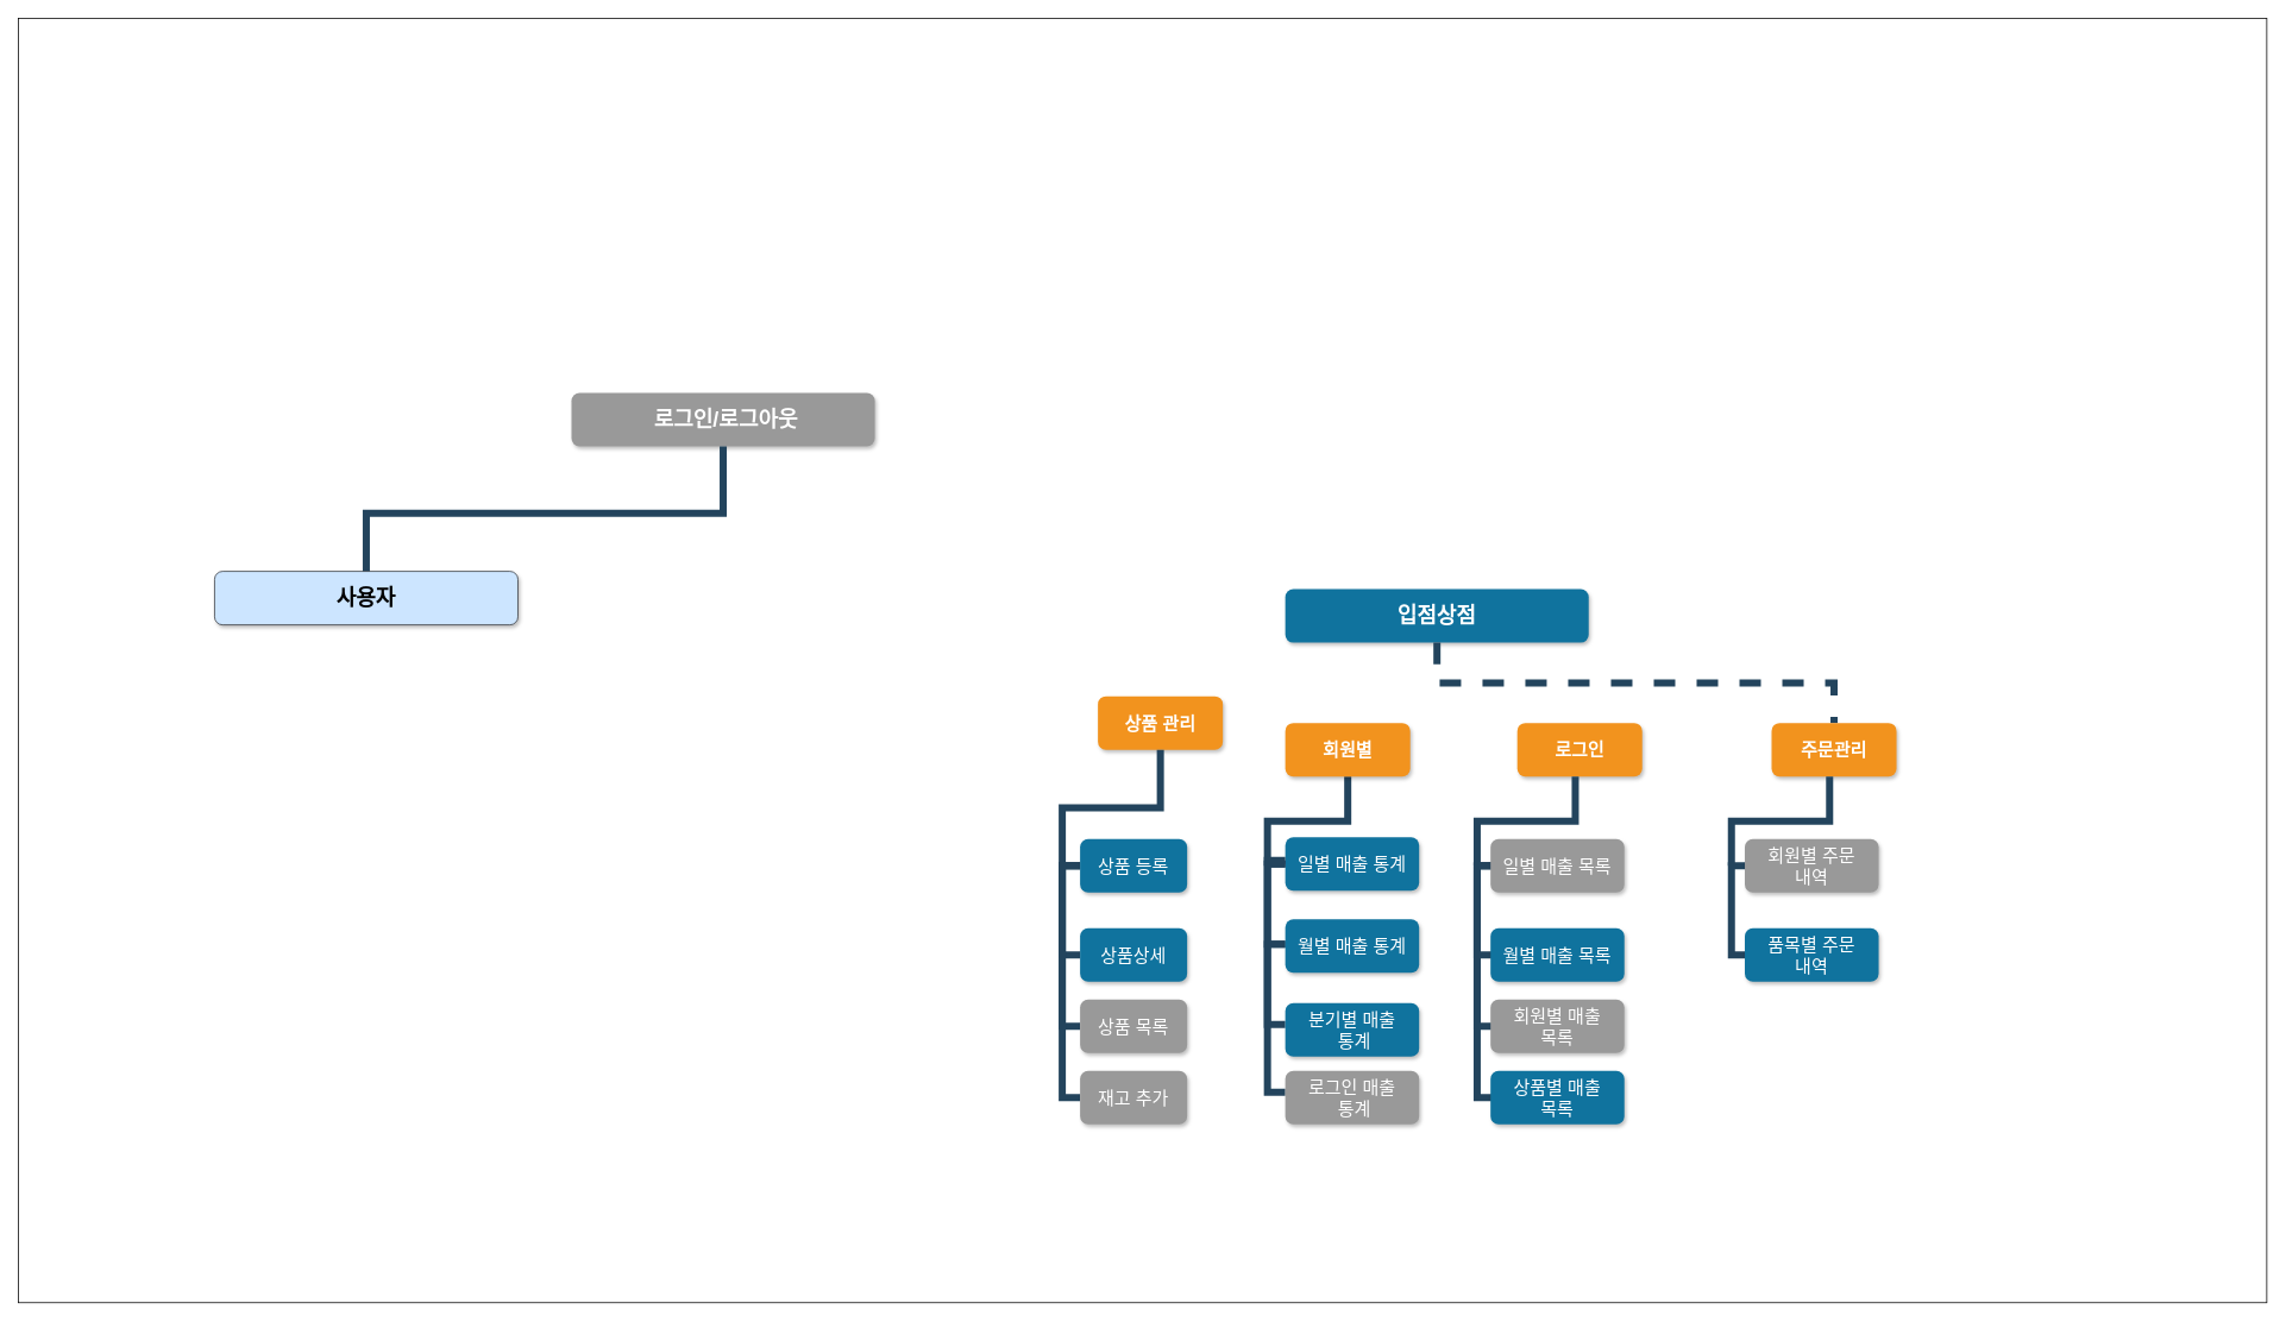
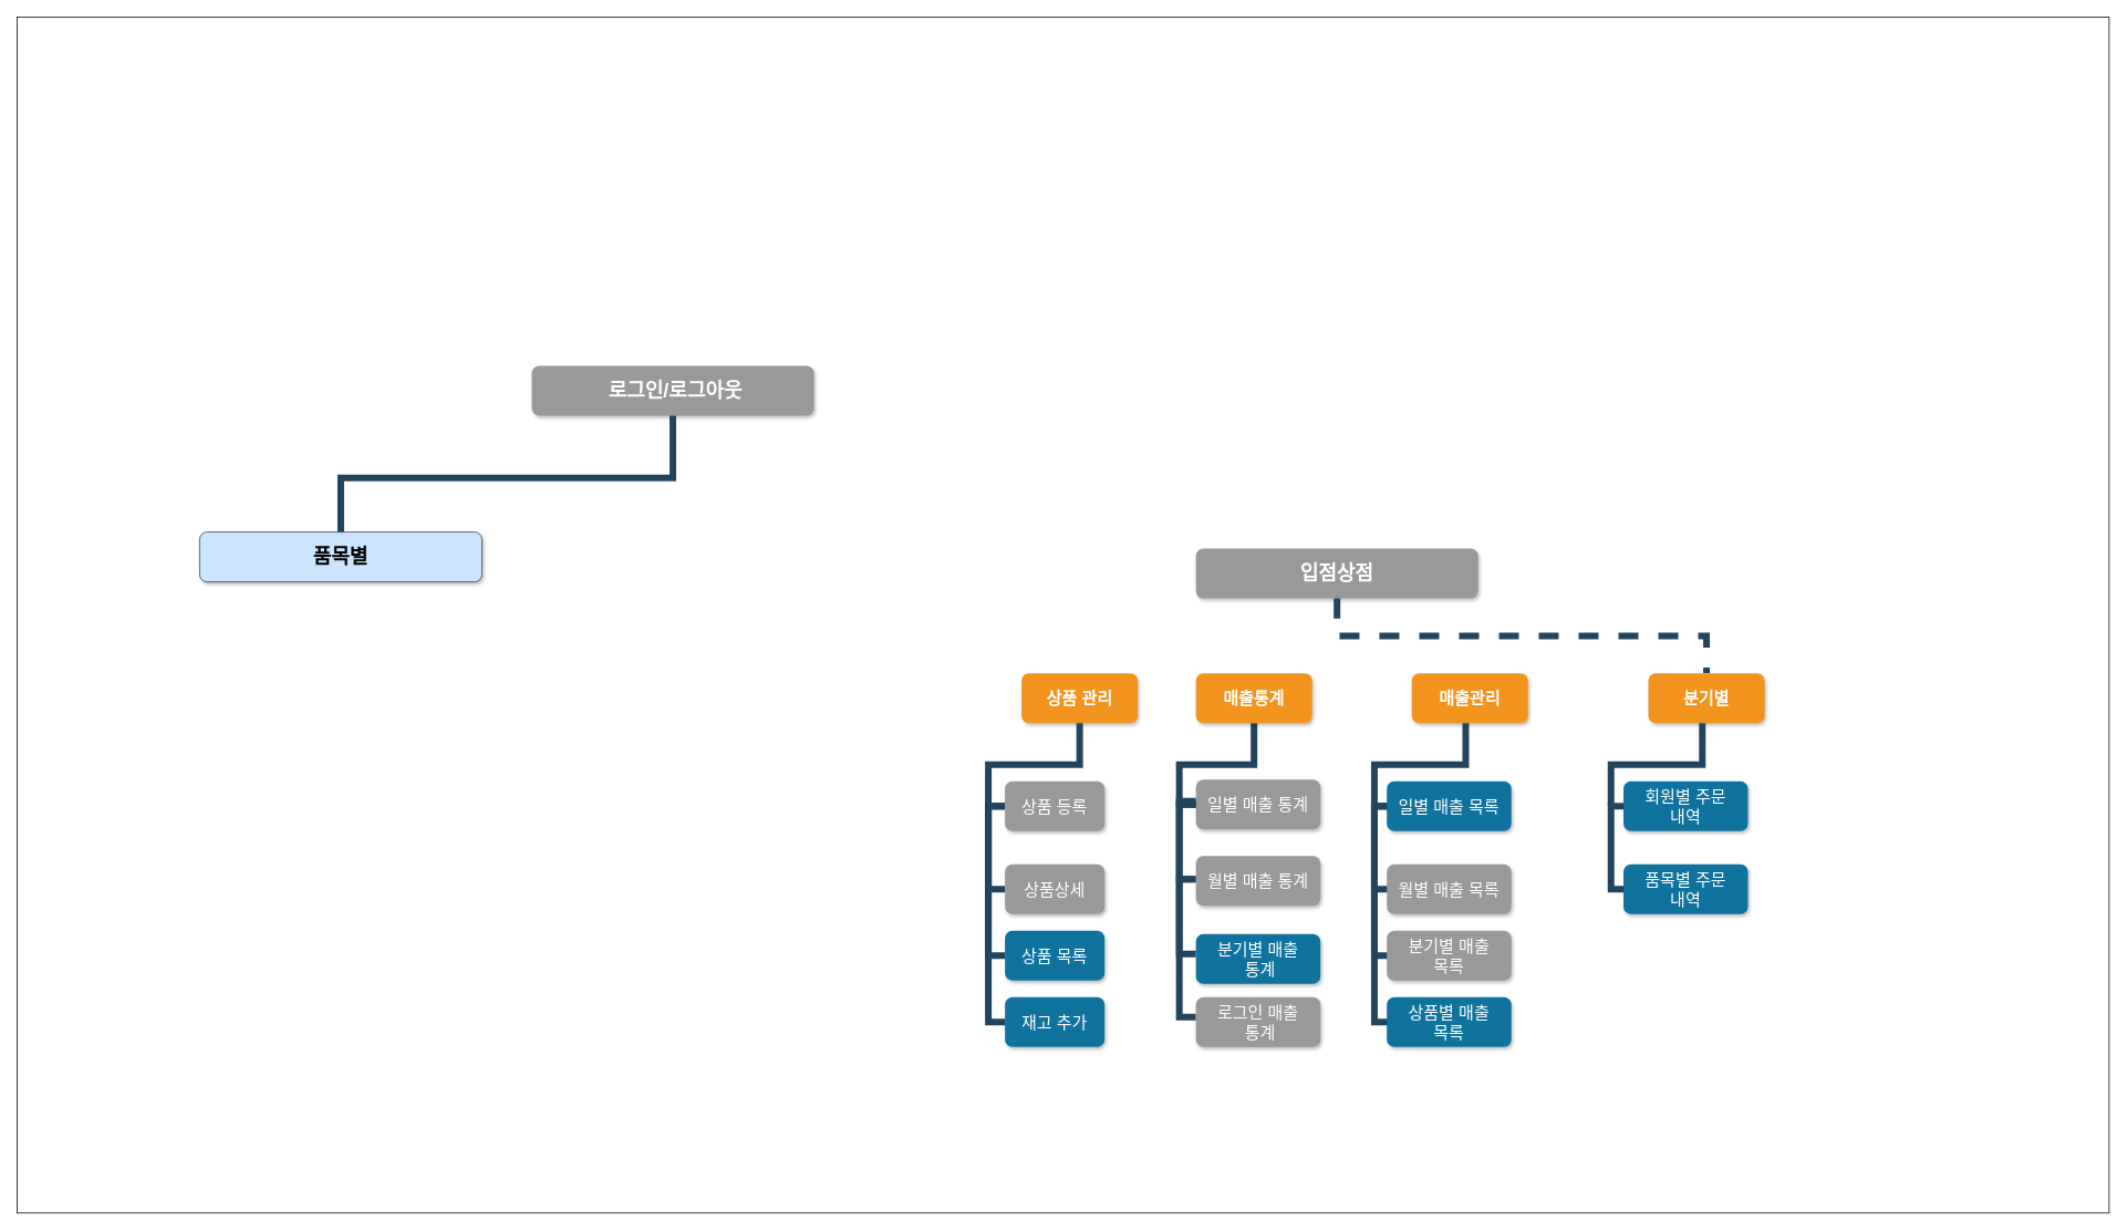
  <mxCell id="0" />
  <mxCell id="1" parent="0" />
  <mxCell id="2" value="" style="rounded=0;whiteSpace=wrap;html=1;fontSize=20;" vertex="1" parent="1"><mxGeometry x="20" y="20" width="2520" height="1440" as="geometry" /></mxCell>
- <mxCell id="3" value="입점상점" style="whiteSpace=wrap;rounded=1;shadow=1;fillColor=#10739E;strokeColor=none;fontColor=#FFFFFF;fontStyle=1;fontSize=24" parent="1" vertex="1"><mxGeometry x="1440" y="660" width="340" height="60" as="geometry" /></mxCell>
- <mxCell id="4" value="상품 관리" style="whiteSpace=wrap;rounded=1;fillColor=#F2931E;strokeColor=none;shadow=1;fontColor=#FFFFFF;fontStyle=1;fontSize=20;" parent="1" vertex="1"><mxGeometry x="1230" y="780" width="140" height="60" as="geometry" /></mxCell>
- <mxCell id="5" value="일별 매출 통계" style="whiteSpace=wrap;rounded=1;fillColor=#10739e;strokeColor=none;shadow=1;fontColor=#FFFFFF;fontStyle=0;fontSize=20;" parent="1" vertex="1"><mxGeometry x="1440" y="938" width="150" height="60" as="geometry" /></mxCell>
+ <mxCell id="3" value="입점상점" style="whiteSpace=wrap;rounded=1;shadow=1;fillColor=#999999;strokeColor=none;fontColor=#FFFFFF;fontStyle=1;fontSize=24;" parent="1" vertex="1"><mxGeometry x="1440" y="660" width="340" height="60" as="geometry" /></mxCell>
+ <mxCell id="4" value="상품 관리" style="whiteSpace=wrap;rounded=1;fillColor=#F2931E;strokeColor=none;shadow=1;fontColor=#FFFFFF;fontStyle=1;fontSize=20;" parent="1" vertex="1"><mxGeometry x="1230" y="810" width="140" height="60" as="geometry" /></mxCell>
+ <mxCell id="5" value="일별 매출 통계" style="whiteSpace=wrap;rounded=1;fillColor=#999999;strokeColor=none;shadow=1;fontColor=#FFFFFF;fontStyle=0;fontSize=20;" parent="1" vertex="1"><mxGeometry x="1440" y="938" width="150" height="60" as="geometry" /></mxCell>
  <mxCell id="6" value="" style="edgeStyle=elbowEdgeStyle;elbow=vertical;rounded=0;fontColor=#000000;endArrow=none;endFill=0;strokeWidth=8;strokeColor=#23445D;" parent="1" source="4" edge="1"><mxGeometry width="100" height="100" relative="1" as="geometry"><mxPoint x="1090" y="930" as="sourcePoint" /><mxPoint x="1190" y="970" as="targetPoint" /></mxGeometry></mxCell>
  <mxCell id="7" value="" style="edgeStyle=elbowEdgeStyle;elbow=horizontal;rounded=0;fontColor=#000000;endArrow=none;endFill=0;strokeWidth=8;strokeColor=#23445D;" parent="1" edge="1"><mxGeometry width="100" height="100" relative="1" as="geometry"><mxPoint x="1210" y="970" as="sourcePoint" /><mxPoint x="1210" y="1070" as="targetPoint" /><Array as="points"><mxPoint x="1190" y="1020" /></Array></mxGeometry></mxCell>
  <mxCell id="8" value="" style="edgeStyle=elbowEdgeStyle;elbow=horizontal;rounded=0;fontColor=#000000;endArrow=none;endFill=0;strokeWidth=8;strokeColor=#23445D;" parent="1" edge="1"><mxGeometry width="100" height="100" relative="1" as="geometry"><mxPoint x="1210" y="970" as="sourcePoint" /><mxPoint x="1210" y="1150" as="targetPoint" /><Array as="points"><mxPoint x="1190" y="1040" /></Array></mxGeometry></mxCell>
  <mxCell id="9" value="" style="edgeStyle=elbowEdgeStyle;elbow=horizontal;rounded=0;fontColor=#000000;endArrow=none;endFill=0;strokeWidth=8;strokeColor=#23445D;" parent="1" edge="1"><mxGeometry width="100" height="100" relative="1" as="geometry"><mxPoint x="1210" y="970" as="sourcePoint" /><mxPoint x="1210" y="1230" as="targetPoint" /><Array as="points"><mxPoint x="1190" y="1070" /></Array></mxGeometry></mxCell>
  <mxCell id="10" value="" style="edgeStyle=elbowEdgeStyle;elbow=vertical;rounded=0;fontColor=#000000;endArrow=none;endFill=0;strokeWidth=8;strokeColor=#23445D;exitX=0.5;exitY=1;exitDx=0;exitDy=0;" parent="1" source="18" edge="1"><mxGeometry width="100" height="100" relative="1" as="geometry"><mxPoint x="1598.5" y="870" as="sourcePoint" /><mxPoint x="1420" y="970" as="targetPoint" /></mxGeometry></mxCell>
  <mxCell id="11" value="" style="edgeStyle=elbowEdgeStyle;elbow=horizontal;rounded=0;fontColor=#000000;endArrow=none;endFill=0;strokeWidth=8;strokeColor=#23445D;" parent="1" target="5" edge="1"><mxGeometry width="100" height="100" relative="1" as="geometry"><mxPoint x="1440" y="968" as="sourcePoint" /><mxPoint x="1430" y="1068" as="targetPoint" /><Array as="points"><mxPoint x="1420" y="1018" /></Array></mxGeometry></mxCell>
  <mxCell id="12" value="" style="edgeStyle=elbowEdgeStyle;elbow=horizontal;rounded=0;fontColor=#000000;endArrow=none;endFill=0;strokeWidth=8;strokeColor=#23445D;" parent="1" edge="1"><mxGeometry width="100" height="100" relative="1" as="geometry"><mxPoint x="1440" y="968" as="sourcePoint" /><mxPoint x="1440" y="1058" as="targetPoint" /><Array as="points"><mxPoint x="1420" y="1058" /></Array></mxGeometry></mxCell>
  <mxCell id="13" value=" 로그인/로그아웃" style="whiteSpace=wrap;rounded=1;shadow=1;fillColor=#999999;strokeColor=none;fontColor=#FFFFFF;fontStyle=1;fontSize=24;" vertex="1" parent="1"><mxGeometry x="640" y="440" width="340" height="60" as="geometry" /></mxCell>
- <mxCell id="14" value="상품 등록" style="whiteSpace=wrap;rounded=1;fillColor=#10739e;strokeColor=none;shadow=1;fontColor=#FFFFFF;fontStyle=0;fontSize=20;" vertex="1" parent="1"><mxGeometry x="1210" y="940" width="120" height="60" as="geometry" /></mxCell>
- <mxCell id="15" value="상품상세" style="whiteSpace=wrap;rounded=1;fillColor=#10739e;strokeColor=none;shadow=1;fontColor=#FFFFFF;fontStyle=0;fontSize=20;" vertex="1" parent="1"><mxGeometry x="1210" y="1040" width="120" height="60" as="geometry" /></mxCell>
- <mxCell id="16" value="상품 목록" style="whiteSpace=wrap;rounded=1;fillColor=#999999;strokeColor=none;shadow=1;fontColor=#FFFFFF;fontStyle=0;fontSize=20;" vertex="1" parent="1"><mxGeometry x="1210" y="1120" width="120" height="60" as="geometry" /></mxCell>
- <mxCell id="17" value="재고 추가" style="whiteSpace=wrap;rounded=1;fillColor=#999999;strokeColor=none;shadow=1;fontColor=#FFFFFF;fontStyle=0;fontSize=20;" vertex="1" parent="1"><mxGeometry x="1210" y="1200" width="120" height="60" as="geometry" /></mxCell>
- <mxCell id="18" value="회원별" style="whiteSpace=wrap;rounded=1;fillColor=#F2931E;strokeColor=none;shadow=1;fontColor=#FFFFFF;fontStyle=1;fontSize=20;" vertex="1" parent="1"><mxGeometry x="1440" y="810" width="140" height="60" as="geometry" /></mxCell>
+ <mxCell id="14" value="상품 등록" style="whiteSpace=wrap;rounded=1;fillColor=#999999;strokeColor=none;shadow=1;fontColor=#FFFFFF;fontStyle=0;fontSize=20;" vertex="1" parent="1"><mxGeometry x="1210" y="940" width="120" height="60" as="geometry" /></mxCell>
+ <mxCell id="15" value="상품상세" style="whiteSpace=wrap;rounded=1;fillColor=#999999;strokeColor=none;shadow=1;fontColor=#FFFFFF;fontStyle=0;fontSize=20;" vertex="1" parent="1"><mxGeometry x="1210" y="1040" width="120" height="60" as="geometry" /></mxCell>
+ <mxCell id="16" value="상품 목록" style="whiteSpace=wrap;rounded=1;fillColor=#10739e;strokeColor=none;shadow=1;fontColor=#FFFFFF;fontStyle=0;fontSize=20;" vertex="1" parent="1"><mxGeometry x="1210" y="1120" width="120" height="60" as="geometry" /></mxCell>
+ <mxCell id="17" value="재고 추가" style="whiteSpace=wrap;rounded=1;fillColor=#10739e;strokeColor=none;shadow=1;fontColor=#FFFFFF;fontStyle=0;fontSize=20;" vertex="1" parent="1"><mxGeometry x="1210" y="1200" width="120" height="60" as="geometry" /></mxCell>
+ <mxCell id="18" value="매출통계" style="whiteSpace=wrap;rounded=1;fillColor=#F2931E;strokeColor=none;shadow=1;fontColor=#FFFFFF;fontStyle=1;fontSize=20;" vertex="1" parent="1"><mxGeometry x="1440" y="810" width="140" height="60" as="geometry" /></mxCell>
  <mxCell id="19" value="" style="edgeStyle=elbowEdgeStyle;elbow=horizontal;rounded=0;fontColor=#000000;endArrow=none;endFill=0;strokeWidth=8;strokeColor=#23445D;" edge="1" parent="1"><mxGeometry width="100" height="100" relative="1" as="geometry"><mxPoint x="1440" y="1058" as="sourcePoint" /><mxPoint x="1440" y="1148" as="targetPoint" /><Array as="points"><mxPoint x="1420" y="1148" /></Array></mxGeometry></mxCell>
- <mxCell id="20" value="로그인" style="whiteSpace=wrap;rounded=1;fillColor=#F2931E;strokeColor=none;shadow=1;fontColor=#FFFFFF;fontStyle=1;fontSize=20;" vertex="1" parent="1"><mxGeometry x="1700" y="810" width="140" height="60" as="geometry" /></mxCell>
+ <mxCell id="20" value="매출관리" style="whiteSpace=wrap;rounded=1;fillColor=#F2931E;strokeColor=none;shadow=1;fontColor=#FFFFFF;fontStyle=1;fontSize=20;" vertex="1" parent="1"><mxGeometry x="1700" y="810" width="140" height="60" as="geometry" /></mxCell>
  <mxCell id="21" value="" style="edgeStyle=elbowEdgeStyle;elbow=vertical;rounded=0;fontColor=#000000;endArrow=none;endFill=0;strokeWidth=8;strokeColor=#23445D;" edge="1" parent="1"><mxGeometry width="100" height="100" relative="1" as="geometry"><mxPoint x="1765" y="870" as="sourcePoint" /><mxPoint x="1655" y="970" as="targetPoint" /></mxGeometry></mxCell>
  <mxCell id="22" value="" style="edgeStyle=elbowEdgeStyle;elbow=horizontal;rounded=0;fontColor=#000000;endArrow=none;endFill=0;strokeWidth=8;strokeColor=#23445D;" edge="1" parent="1"><mxGeometry width="100" height="100" relative="1" as="geometry"><mxPoint x="1675" y="970" as="sourcePoint" /><mxPoint x="1675" y="1070" as="targetPoint" /><Array as="points"><mxPoint x="1655" y="1020" /></Array></mxGeometry></mxCell>
  <mxCell id="23" value="" style="edgeStyle=elbowEdgeStyle;elbow=horizontal;rounded=0;fontColor=#000000;endArrow=none;endFill=0;strokeWidth=8;strokeColor=#23445D;" edge="1" parent="1"><mxGeometry width="100" height="100" relative="1" as="geometry"><mxPoint x="1675" y="970" as="sourcePoint" /><mxPoint x="1675" y="1150" as="targetPoint" /><Array as="points"><mxPoint x="1655" y="1040" /></Array></mxGeometry></mxCell>
  <mxCell id="24" value="" style="edgeStyle=elbowEdgeStyle;elbow=horizontal;rounded=0;fontColor=#000000;endArrow=none;endFill=0;strokeWidth=8;strokeColor=#23445D;" edge="1" parent="1"><mxGeometry width="100" height="100" relative="1" as="geometry"><mxPoint x="1675" y="970" as="sourcePoint" /><mxPoint x="1675" y="1230" as="targetPoint" /><Array as="points"><mxPoint x="1655" y="1070" /></Array></mxGeometry></mxCell>
  <mxCell id="25" value="" style="edgeStyle=elbowEdgeStyle;elbow=vertical;rounded=0;fontColor=#000000;endArrow=none;endFill=0;strokeWidth=8;strokeColor=#23445D;exitX=0.5;exitY=1;exitDx=0;exitDy=0;entryX=0.5;entryY=0;entryDx=0;entryDy=0;dashed=1;" edge="1" parent="1" source="3" target="35"><mxGeometry width="100" height="100" relative="1" as="geometry"><mxPoint x="1620" y="730" as="sourcePoint" /><mxPoint x="2260" y="806" as="targetPoint" /></mxGeometry></mxCell>
  <mxCell id="26" value="" style="edgeStyle=elbowEdgeStyle;elbow=vertical;rounded=0;fontColor=#000000;endArrow=none;endFill=0;strokeWidth=8;strokeColor=#23445D;exitX=0.5;exitY=1;exitDx=0;exitDy=0;" edge="1" parent="1" source="13"><mxGeometry width="100" height="100" relative="1" as="geometry"><mxPoint x="820" y="510" as="sourcePoint" /><mxPoint x="410" y="650" as="targetPoint" /></mxGeometry></mxCell>
- <mxCell id="27" value="월별 매출 통계" style="whiteSpace=wrap;rounded=1;fillColor=#10739e;strokeColor=none;shadow=1;fontColor=#FFFFFF;fontStyle=0;fontSize=20;" vertex="1" parent="1"><mxGeometry x="1440" y="1030" width="150" height="60" as="geometry" /></mxCell>
+ <mxCell id="27" value="월별 매출 통계" style="whiteSpace=wrap;rounded=1;fillColor=#999999;strokeColor=none;shadow=1;fontColor=#FFFFFF;fontStyle=0;fontSize=20;" vertex="1" parent="1"><mxGeometry x="1440" y="1030" width="150" height="60" as="geometry" /></mxCell>
  <mxCell id="28" value="분기별 매출&#10; 통계" style="whiteSpace=wrap;rounded=1;fillColor=#10739e;strokeColor=none;shadow=1;fontColor=#FFFFFF;fontStyle=0;fontSize=20;" vertex="1" parent="1"><mxGeometry x="1440" y="1124" width="150" height="60" as="geometry" /></mxCell>
  <mxCell id="29" value="" style="edgeStyle=elbowEdgeStyle;elbow=horizontal;rounded=0;fontColor=#000000;endArrow=none;endFill=0;strokeWidth=8;strokeColor=#23445D;" edge="1" parent="1"><mxGeometry width="100" height="100" relative="1" as="geometry"><mxPoint x="1440" y="964" as="sourcePoint" /><mxPoint x="1440" y="1224" as="targetPoint" /><Array as="points"><mxPoint x="1420" y="1064" /></Array></mxGeometry></mxCell>
  <mxCell id="30" value="로그인 매출&#10; 통계" style="whiteSpace=wrap;rounded=1;fillColor=#999999;strokeColor=none;shadow=1;fontColor=#FFFFFF;fontStyle=0;fontSize=20;" vertex="1" parent="1"><mxGeometry x="1440" y="1200" width="150" height="60" as="geometry" /></mxCell>
- <mxCell id="31" value="일별 매출 목록" style="whiteSpace=wrap;rounded=1;fillColor=#999999;strokeColor=none;shadow=1;fontColor=#FFFFFF;fontStyle=0;fontSize=20;" vertex="1" parent="1"><mxGeometry x="1670" y="940" width="150" height="60" as="geometry" /></mxCell>
- <mxCell id="32" value="월별 매출 목록" style="whiteSpace=wrap;rounded=1;fillColor=#10739e;strokeColor=none;shadow=1;fontColor=#FFFFFF;fontStyle=0;fontSize=20;" vertex="1" parent="1"><mxGeometry x="1670" y="1040" width="150" height="60" as="geometry" /></mxCell>
- <mxCell id="33" value="회원별 매출 &#10;목록" style="whiteSpace=wrap;rounded=1;fillColor=#999999;strokeColor=none;shadow=1;fontColor=#FFFFFF;fontStyle=0;fontSize=20;" vertex="1" parent="1"><mxGeometry x="1670" y="1120" width="150" height="60" as="geometry" /></mxCell>
+ <mxCell id="31" value="일별 매출 목록" style="whiteSpace=wrap;rounded=1;fillColor=#10739e;strokeColor=none;shadow=1;fontColor=#FFFFFF;fontStyle=0;fontSize=20;" vertex="1" parent="1"><mxGeometry x="1670" y="940" width="150" height="60" as="geometry" /></mxCell>
+ <mxCell id="32" value="월별 매출 목록" style="whiteSpace=wrap;rounded=1;fillColor=#999999;strokeColor=none;shadow=1;fontColor=#FFFFFF;fontStyle=0;fontSize=20;" vertex="1" parent="1"><mxGeometry x="1670" y="1040" width="150" height="60" as="geometry" /></mxCell>
+ <mxCell id="33" value="분기별 매출 &#10;목록" style="whiteSpace=wrap;rounded=1;fillColor=#999999;strokeColor=none;shadow=1;fontColor=#FFFFFF;fontStyle=0;fontSize=20;" vertex="1" parent="1"><mxGeometry x="1670" y="1120" width="150" height="60" as="geometry" /></mxCell>
  <mxCell id="34" value="상품별 매출 &#10;목록" style="whiteSpace=wrap;rounded=1;fillColor=#10739e;strokeColor=none;shadow=1;fontColor=#FFFFFF;fontStyle=0;fontSize=20;" vertex="1" parent="1"><mxGeometry x="1670" y="1200" width="150" height="60" as="geometry" /></mxCell>
- <mxCell id="35" value="주문관리" style="whiteSpace=wrap;rounded=1;fillColor=#F2931E;strokeColor=none;shadow=1;fontColor=#FFFFFF;fontStyle=1;fontSize=20;" vertex="1" parent="1"><mxGeometry x="1985" y="810" width="140" height="60" as="geometry" /></mxCell>
+ <mxCell id="35" value="분기별" style="whiteSpace=wrap;rounded=1;fillColor=#F2931E;strokeColor=none;shadow=1;fontColor=#FFFFFF;fontStyle=1;fontSize=20;" vertex="1" parent="1"><mxGeometry x="1985" y="810" width="140" height="60" as="geometry" /></mxCell>
  <mxCell id="36" value="" style="edgeStyle=elbowEdgeStyle;elbow=vertical;rounded=0;fontColor=#000000;endArrow=none;endFill=0;strokeWidth=8;strokeColor=#23445D;" edge="1" parent="1"><mxGeometry width="100" height="100" relative="1" as="geometry"><mxPoint x="2050" y="870" as="sourcePoint" /><mxPoint x="1940" y="970" as="targetPoint" /></mxGeometry></mxCell>
  <mxCell id="37" value="" style="edgeStyle=elbowEdgeStyle;elbow=horizontal;rounded=0;fontColor=#000000;endArrow=none;endFill=0;strokeWidth=8;strokeColor=#23445D;" edge="1" parent="1"><mxGeometry width="100" height="100" relative="1" as="geometry"><mxPoint x="1960" y="970" as="sourcePoint" /><mxPoint x="1960" y="1070" as="targetPoint" /><Array as="points"><mxPoint x="1940" y="1020" /></Array></mxGeometry></mxCell>
- <mxCell id="38" value="회원별 주문 &#10;내역" style="whiteSpace=wrap;rounded=1;fillColor=#999999;strokeColor=none;shadow=1;fontColor=#FFFFFF;fontStyle=0;fontSize=20;" vertex="1" parent="1"><mxGeometry x="1955" y="940" width="150" height="60" as="geometry" /></mxCell>
+ <mxCell id="38" value="회원별 주문 &#10;내역" style="whiteSpace=wrap;rounded=1;fillColor=#10739e;strokeColor=none;shadow=1;fontColor=#FFFFFF;fontStyle=0;fontSize=20;" vertex="1" parent="1"><mxGeometry x="1955" y="940" width="150" height="60" as="geometry" /></mxCell>
  <mxCell id="39" value="품목별 주문 &#10;내역" style="whiteSpace=wrap;rounded=1;fillColor=#10739e;strokeColor=none;shadow=1;fontColor=#FFFFFF;fontStyle=0;fontSize=20;" vertex="1" parent="1"><mxGeometry x="1955" y="1040" width="150" height="60" as="geometry" /></mxCell>
- <mxCell id="40" value="사용자" style="whiteSpace=wrap;rounded=1;shadow=1;fillColor=#cce5ff;strokeColor=#36393d;fontStyle=1;fontSize=24" vertex="1" parent="1"><mxGeometry x="240" width="340" height="60" as="geometry" y="640" /></mxCell>
+ <mxCell id="40" value="품목별" style="whiteSpace=wrap;rounded=1;shadow=1;fillColor=#cce5ff;strokeColor=#36393d;fontStyle=1;fontSize=24" vertex="1" parent="1"><mxGeometry x="240" width="340" height="60" as="geometry" y="640" /></mxCell>
